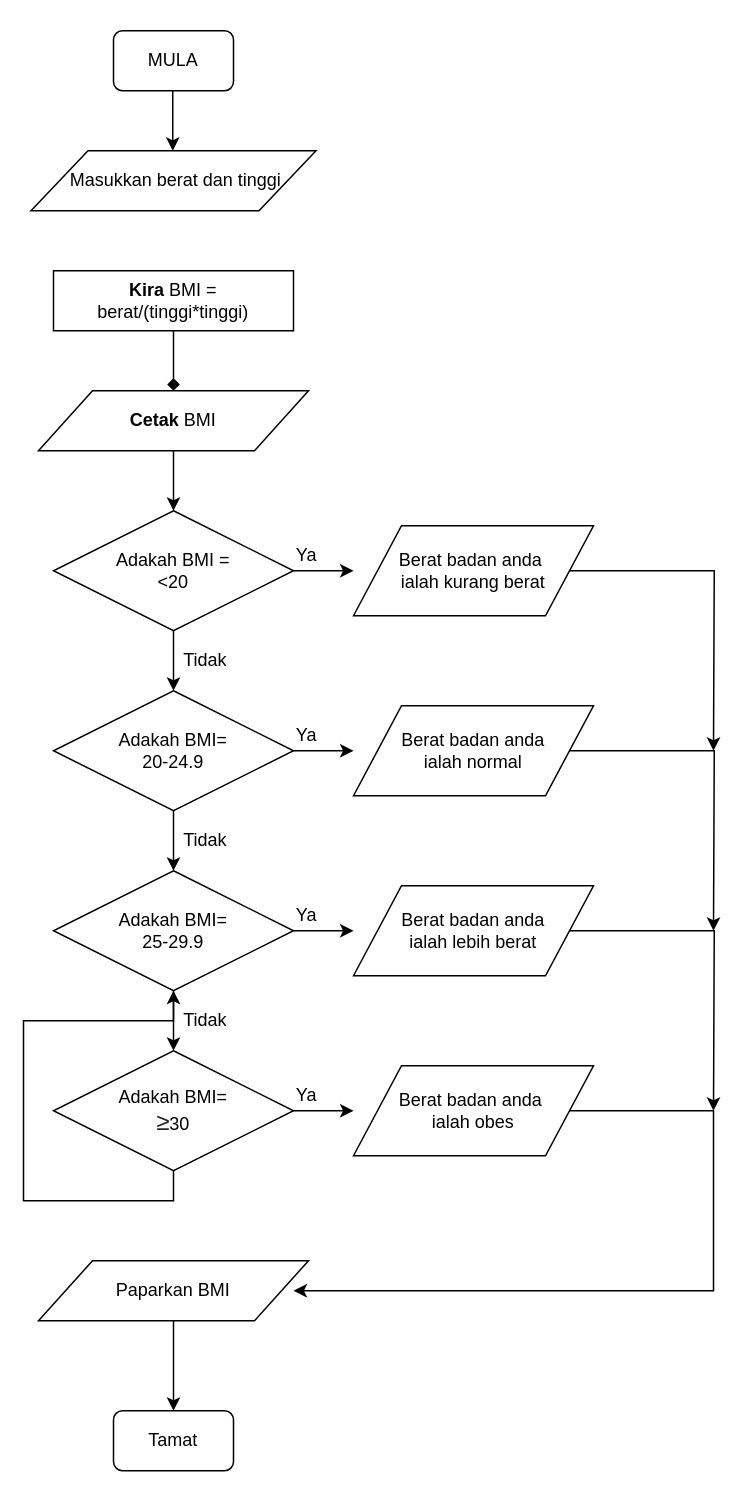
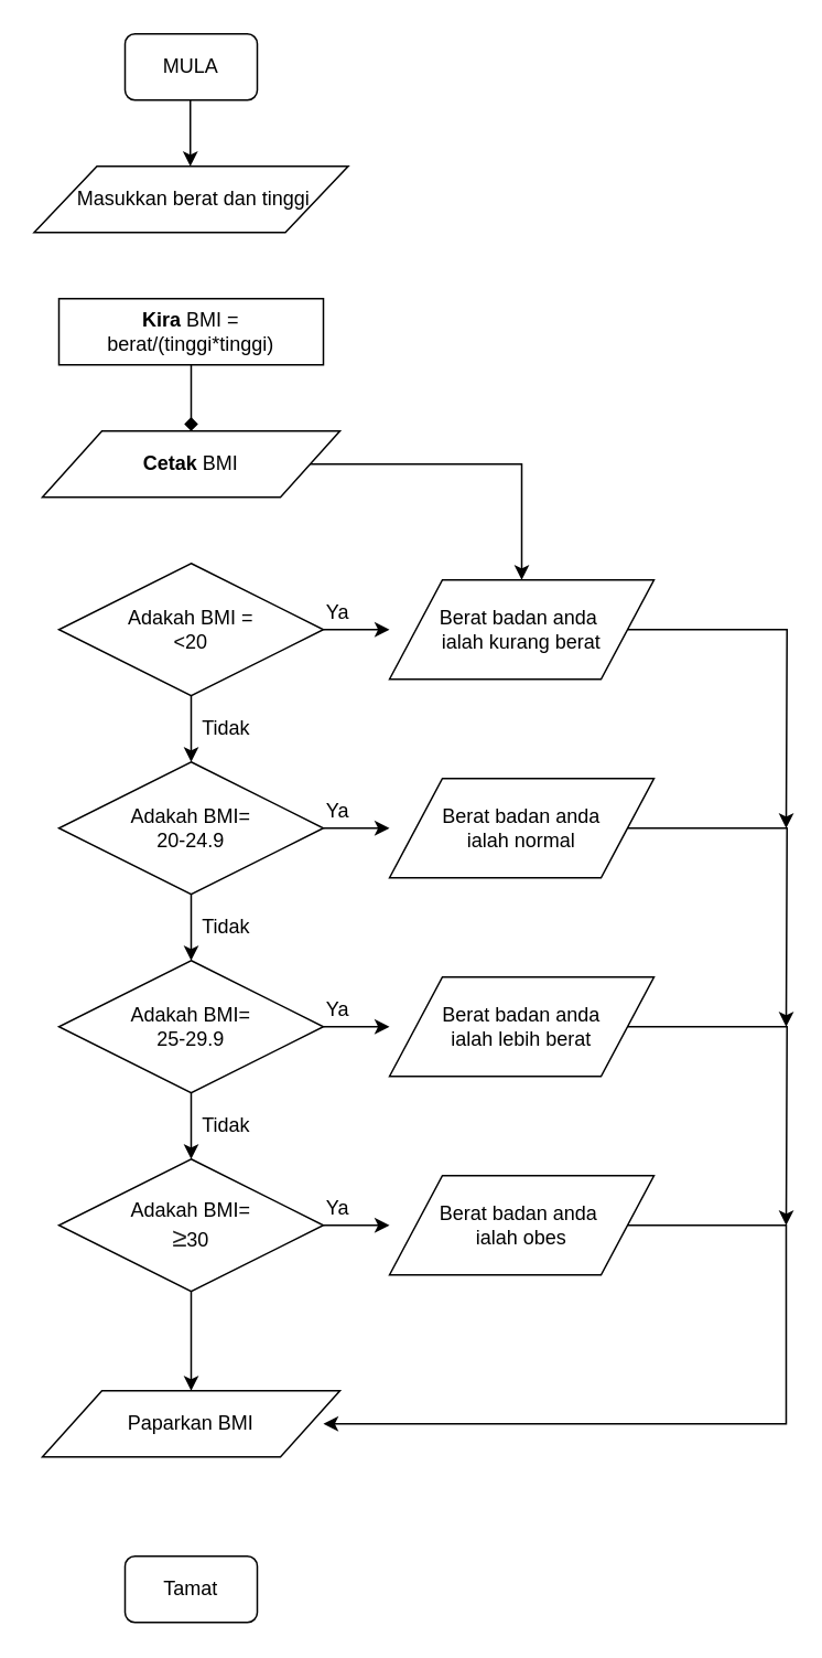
  <mxCell id="0" />
  <mxCell id="1" parent="0" />
  <mxCell id="2" value="&lt;font style=&quot;font-size: 12px&quot;&gt;MULA&lt;/font&gt;" style="rounded=1;whiteSpace=wrap;html=1;" vertex="1" parent="1"><mxGeometry x="75" width="80" height="40" as="geometry" y="20" /></mxCell>
  <mxCell id="3" value="" style="endArrow=classic;html=1;" edge="1" parent="1"><mxGeometry width="50" height="50" relative="1" as="geometry"><mxPoint x="114.5" y="60" as="sourcePoint" /><mxPoint x="114.5" y="100" as="targetPoint" /></mxGeometry></mxCell>
  <mxCell id="4" value="&amp;nbsp;Masukkan berat dan tinggi" style="shape=parallelogram;perimeter=parallelogramPerimeter;whiteSpace=wrap;html=1;" vertex="1" parent="1"><mxGeometry x="20" y="100" width="190" height="40" as="geometry" /></mxCell>
  <mxCell id="5" style="edgeStyle=orthogonalEdgeStyle;rounded=0;orthogonalLoop=1;jettySize=auto;html=1;entryX=0.5;entryY=0;entryDx=0;entryDy=0;endArrow=diamond;" edge="1" parent="1" source="6" target="28"><mxGeometry relative="1" as="geometry" /></mxCell>
  <mxCell id="6" value="&lt;b&gt;Kira &lt;/b&gt;BMI = berat/(tinggi*tinggi)" style="rounded=0;whiteSpace=wrap;html=1;" vertex="1" parent="1"><mxGeometry x="35" y="180" width="160" height="40" as="geometry" /></mxCell>
  <mxCell id="7" style="edgeStyle=orthogonalEdgeStyle;rounded=0;orthogonalLoop=1;jettySize=auto;html=1;exitX=1;exitY=0.5;exitDx=0;exitDy=0;" edge="1" parent="1" source="9"><mxGeometry relative="1" as="geometry"><mxPoint x="235" y="380" as="targetPoint" /></mxGeometry></mxCell>
  <mxCell id="8" style="edgeStyle=orthogonalEdgeStyle;rounded=0;orthogonalLoop=1;jettySize=auto;html=1;exitX=0.5;exitY=1;exitDx=0;exitDy=0;" edge="1" parent="1" source="9"><mxGeometry relative="1" as="geometry"><mxPoint x="115" y="460" as="targetPoint" /></mxGeometry></mxCell>
  <mxCell id="9" value="Adakah BMI =&lt;br&gt;&amp;lt;20&lt;br&gt;" style="rhombus;whiteSpace=wrap;html=1;" vertex="1" parent="1"><mxGeometry x="35" y="340" width="160" height="80" as="geometry" /></mxCell>
  <mxCell id="10" value="Tidak" style="text;html=1;resizable=0;points=[];autosize=1;align=left;verticalAlign=top;spacingTop=-4;" vertex="1" parent="1"><mxGeometry x="120" y="430" width="40" height="20" as="geometry" /></mxCell>
  <mxCell id="11" value="Ya" style="text;html=1;resizable=0;points=[];autosize=1;align=left;verticalAlign=top;spacingTop=-4;" vertex="1" parent="1"><mxGeometry x="195" y="360" width="30" height="20" as="geometry" /></mxCell>
  <mxCell id="12" style="edgeStyle=orthogonalEdgeStyle;rounded=0;orthogonalLoop=1;jettySize=auto;html=1;exitX=0.5;exitY=1;exitDx=0;exitDy=0;" edge="1" parent="1" source="14"><mxGeometry relative="1" as="geometry"><mxPoint x="115" y="580" as="targetPoint" /></mxGeometry></mxCell>
  <mxCell id="13" style="edgeStyle=orthogonalEdgeStyle;rounded=0;orthogonalLoop=1;jettySize=auto;html=1;exitX=1;exitY=0.5;exitDx=0;exitDy=0;" edge="1" parent="1" source="14"><mxGeometry relative="1" as="geometry"><mxPoint x="235" y="500" as="targetPoint" /></mxGeometry></mxCell>
  <mxCell id="14" value="Adakah BMI=&lt;br&gt;20-24.9&lt;br&gt;" style="rhombus;whiteSpace=wrap;html=1;" vertex="1" parent="1"><mxGeometry x="35" y="460" width="160" height="80" as="geometry" /></mxCell>
  <mxCell id="15" value="Tidak" style="text;html=1;resizable=0;points=[];autosize=1;align=left;verticalAlign=top;spacingTop=-4;" vertex="1" parent="1"><mxGeometry x="120" y="550" width="40" height="20" as="geometry" /></mxCell>
  <mxCell id="16" value="Ya" style="text;html=1;resizable=0;points=[];autosize=1;align=left;verticalAlign=top;spacingTop=-4;" vertex="1" parent="1"><mxGeometry x="195" y="480" width="30" height="20" as="geometry" /></mxCell>
  <mxCell id="17" style="edgeStyle=orthogonalEdgeStyle;rounded=0;orthogonalLoop=1;jettySize=auto;html=1;exitX=0.5;exitY=1;exitDx=0;exitDy=0;" edge="1" parent="1" source="19"><mxGeometry relative="1" as="geometry"><mxPoint x="115" y="700" as="targetPoint" /></mxGeometry></mxCell>
  <mxCell id="18" style="edgeStyle=orthogonalEdgeStyle;rounded=0;orthogonalLoop=1;jettySize=auto;html=1;" edge="1" parent="1" source="19"><mxGeometry relative="1" as="geometry"><mxPoint x="235" y="620" as="targetPoint" /></mxGeometry></mxCell>
  <mxCell id="19" value="Adakah BMI=&lt;br&gt;25-29.9&lt;br&gt;" style="rhombus;whiteSpace=wrap;html=1;" vertex="1" parent="1"><mxGeometry x="35" y="580" width="160" height="80" as="geometry" /></mxCell>
  <mxCell id="20" value="Ya" style="text;html=1;resizable=0;points=[];autosize=1;align=left;verticalAlign=top;spacingTop=-4;" vertex="1" parent="1"><mxGeometry x="195" y="600" width="30" height="20" as="geometry" /></mxCell>
  <mxCell id="21" style="edgeStyle=orthogonalEdgeStyle;rounded=0;orthogonalLoop=1;jettySize=auto;html=1;" edge="1" parent="1" source="24"><mxGeometry relative="1" as="geometry"><mxPoint x="115" y="780" as="targetPoint" /><Array as="points"><mxPoint x="115" y="780" /><mxPoint x="115" y="780" /></Array></mxGeometry></mxCell>
  <mxCell id="22" style="edgeStyle=orthogonalEdgeStyle;rounded=0;orthogonalLoop=1;jettySize=auto;html=1;" edge="1" parent="1" source="24"><mxGeometry relative="1" as="geometry"><mxPoint x="235" y="740" as="targetPoint" /></mxGeometry></mxCell>
- <mxCell id="23" style="edgeStyle=orthogonalEdgeStyle;rounded=0;orthogonalLoop=1;jettySize=auto;html=1;exitX=0.5;exitY=1;exitDx=0;exitDy=0;" edge="1" parent="1" source="24" target="19"><mxGeometry relative="1" as="geometry" /></mxCell>
+ <mxCell id="23" style="edgeStyle=orthogonalEdgeStyle;rounded=0;orthogonalLoop=1;jettySize=auto;html=1;exitX=0.5;exitY=1;exitDx=0;exitDy=0;entryX=0.5;entryY=0;entryDx=0;entryDy=0;" edge="1" parent="1" source="24" target="38"><mxGeometry relative="1" as="geometry" /></mxCell>
  <mxCell id="24" value="Adakah BMI=&lt;br&gt;&lt;span style=&quot;color: rgb(34 , 34 , 34) ; font-family: &amp;#34;arial&amp;#34; , sans-serif ; font-size: 16px ; text-align: left ; background-color: rgb(255 , 255 , 255)&quot;&gt;≥&lt;/span&gt;30&lt;br&gt;" style="rhombus;whiteSpace=wrap;html=1;" vertex="1" parent="1"><mxGeometry x="35" y="700" width="160" height="80" as="geometry" /></mxCell>
  <mxCell id="25" value="Ya" style="text;html=1;resizable=0;points=[];autosize=1;align=left;verticalAlign=top;spacingTop=-4;" vertex="1" parent="1"><mxGeometry x="195" y="720" width="30" height="20" as="geometry" /></mxCell>
  <mxCell id="26" value="Tidak" style="text;html=1;resizable=0;points=[];autosize=1;align=left;verticalAlign=top;spacingTop=-4;" vertex="1" parent="1"><mxGeometry x="120" y="670" width="40" height="20" as="geometry" /></mxCell>
- <mxCell id="27" style="edgeStyle=orthogonalEdgeStyle;rounded=0;orthogonalLoop=1;jettySize=auto;html=1;entryX=0.5;entryY=0;entryDx=0;entryDy=0;" edge="1" parent="1" source="28" target="9"><mxGeometry relative="1" as="geometry" /></mxCell>
+ <mxCell id="27" style="edgeStyle=orthogonalEdgeStyle;rounded=0;orthogonalLoop=1;jettySize=auto;html=1;" edge="1" parent="1" source="28" target="30"><mxGeometry relative="1" as="geometry" /></mxCell>
  <mxCell id="28" value="&lt;b&gt;Cetak &lt;/b&gt;BMI" style="shape=parallelogram;perimeter=parallelogramPerimeter;whiteSpace=wrap;html=1;" vertex="1" parent="1"><mxGeometry x="25" y="260" width="180" height="40" as="geometry" /></mxCell>
  <mxCell id="29" style="edgeStyle=orthogonalEdgeStyle;rounded=0;orthogonalLoop=1;jettySize=auto;html=1;" edge="1" parent="1" source="30"><mxGeometry relative="1" as="geometry"><mxPoint x="475" y="500" as="targetPoint" /></mxGeometry></mxCell>
  <mxCell id="30" value="Berat badan anda&amp;nbsp;&lt;br&gt;ialah kurang berat&lt;br&gt;" style="shape=parallelogram;perimeter=parallelogramPerimeter;whiteSpace=wrap;html=1;" vertex="1" parent="1"><mxGeometry x="235" y="350" width="160" height="60" as="geometry" /></mxCell>
  <mxCell id="31" style="edgeStyle=orthogonalEdgeStyle;rounded=0;orthogonalLoop=1;jettySize=auto;html=1;" edge="1" parent="1" source="32"><mxGeometry relative="1" as="geometry"><mxPoint x="475" y="620" as="targetPoint" /></mxGeometry></mxCell>
  <mxCell id="32" value="Berat badan anda&lt;br&gt;ialah normal&lt;br&gt;" style="shape=parallelogram;perimeter=parallelogramPerimeter;whiteSpace=wrap;html=1;" vertex="1" parent="1"><mxGeometry x="235" y="470" width="160" height="60" as="geometry" /></mxCell>
  <mxCell id="33" style="edgeStyle=orthogonalEdgeStyle;rounded=0;orthogonalLoop=1;jettySize=auto;html=1;" edge="1" parent="1" source="34"><mxGeometry relative="1" as="geometry"><mxPoint x="475" y="740" as="targetPoint" /></mxGeometry></mxCell>
  <mxCell id="34" value="Berat badan anda&lt;br&gt;ialah lebih berat&lt;br&gt;" style="shape=parallelogram;perimeter=parallelogramPerimeter;whiteSpace=wrap;html=1;" vertex="1" parent="1"><mxGeometry x="235" y="590" width="160" height="60" as="geometry" /></mxCell>
  <mxCell id="35" style="edgeStyle=orthogonalEdgeStyle;rounded=0;orthogonalLoop=1;jettySize=auto;html=1;" edge="1" parent="1" source="36"><mxGeometry relative="1" as="geometry"><mxPoint x="195" y="860" as="targetPoint" /><Array as="points"><mxPoint x="475" y="740" /></Array></mxGeometry></mxCell>
  <mxCell id="36" value="Berat badan anda&amp;nbsp;&lt;br&gt;ialah obes&lt;br&gt;" style="shape=parallelogram;perimeter=parallelogramPerimeter;whiteSpace=wrap;html=1;" vertex="1" parent="1"><mxGeometry x="235" y="710" width="160" height="60" as="geometry" /></mxCell>
- <mxCell id="37" style="edgeStyle=orthogonalEdgeStyle;rounded=0;orthogonalLoop=1;jettySize=auto;html=1;exitX=0.5;exitY=1;exitDx=0;exitDy=0;entryX=0.5;entryY=0;entryDx=0;entryDy=0;" edge="1" parent="1" source="38" target="39"><mxGeometry relative="1" as="geometry"><mxPoint x="115" y="930" as="targetPoint" /></mxGeometry></mxCell>
  <mxCell id="38" value="Paparkan BMI" style="shape=parallelogram;perimeter=parallelogramPerimeter;whiteSpace=wrap;html=1;" vertex="1" parent="1"><mxGeometry x="25" y="840" width="180" height="40" as="geometry" /></mxCell>
  <mxCell id="39" value="&lt;font style=&quot;font-size: 12px&quot;&gt;Tamat&lt;/font&gt;" style="rounded=1;whiteSpace=wrap;html=1;" vertex="1" parent="1"><mxGeometry x="75" y="940" width="80" height="40" as="geometry" /></mxCell>
